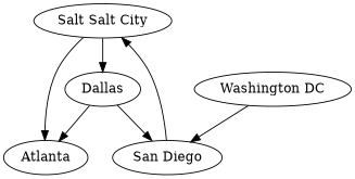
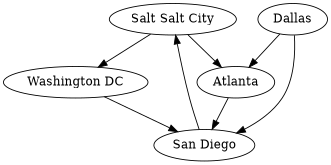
  digraph {
    n1 [label="Salt Salt City"]
    Dallas
    Atlanta
    "San Diego"
    "Washington DC"
-   n1 -> Dallas
+   n1 -> "Washington DC"
    n1 -> Atlanta
    Dallas -> Atlanta
    Dallas -> "San Diego"
+   Atlanta -> "San Diego"
    "San Diego" -> n1
    "Washington DC" -> "San Diego"
  }
